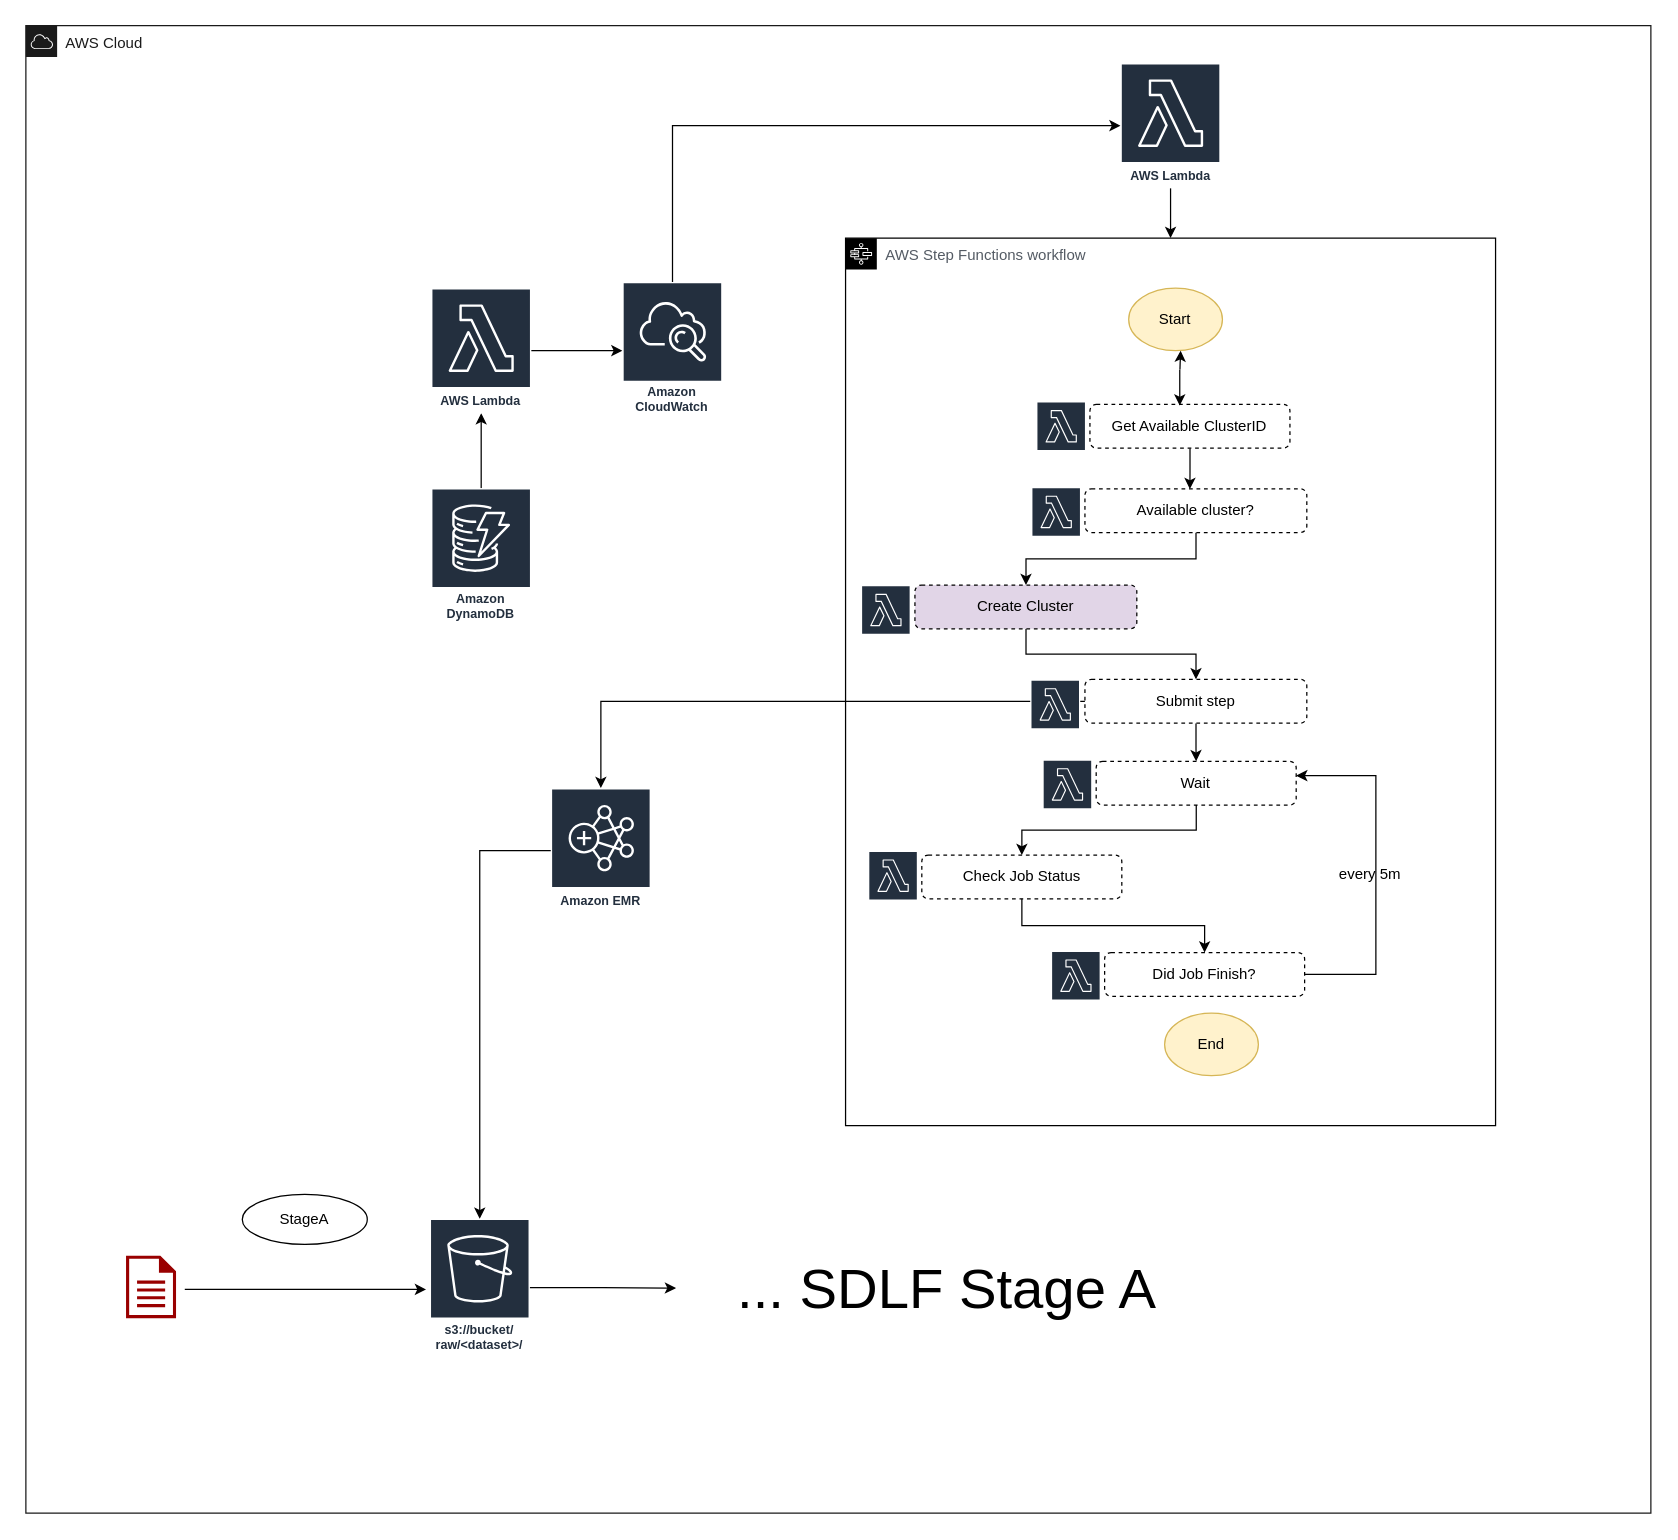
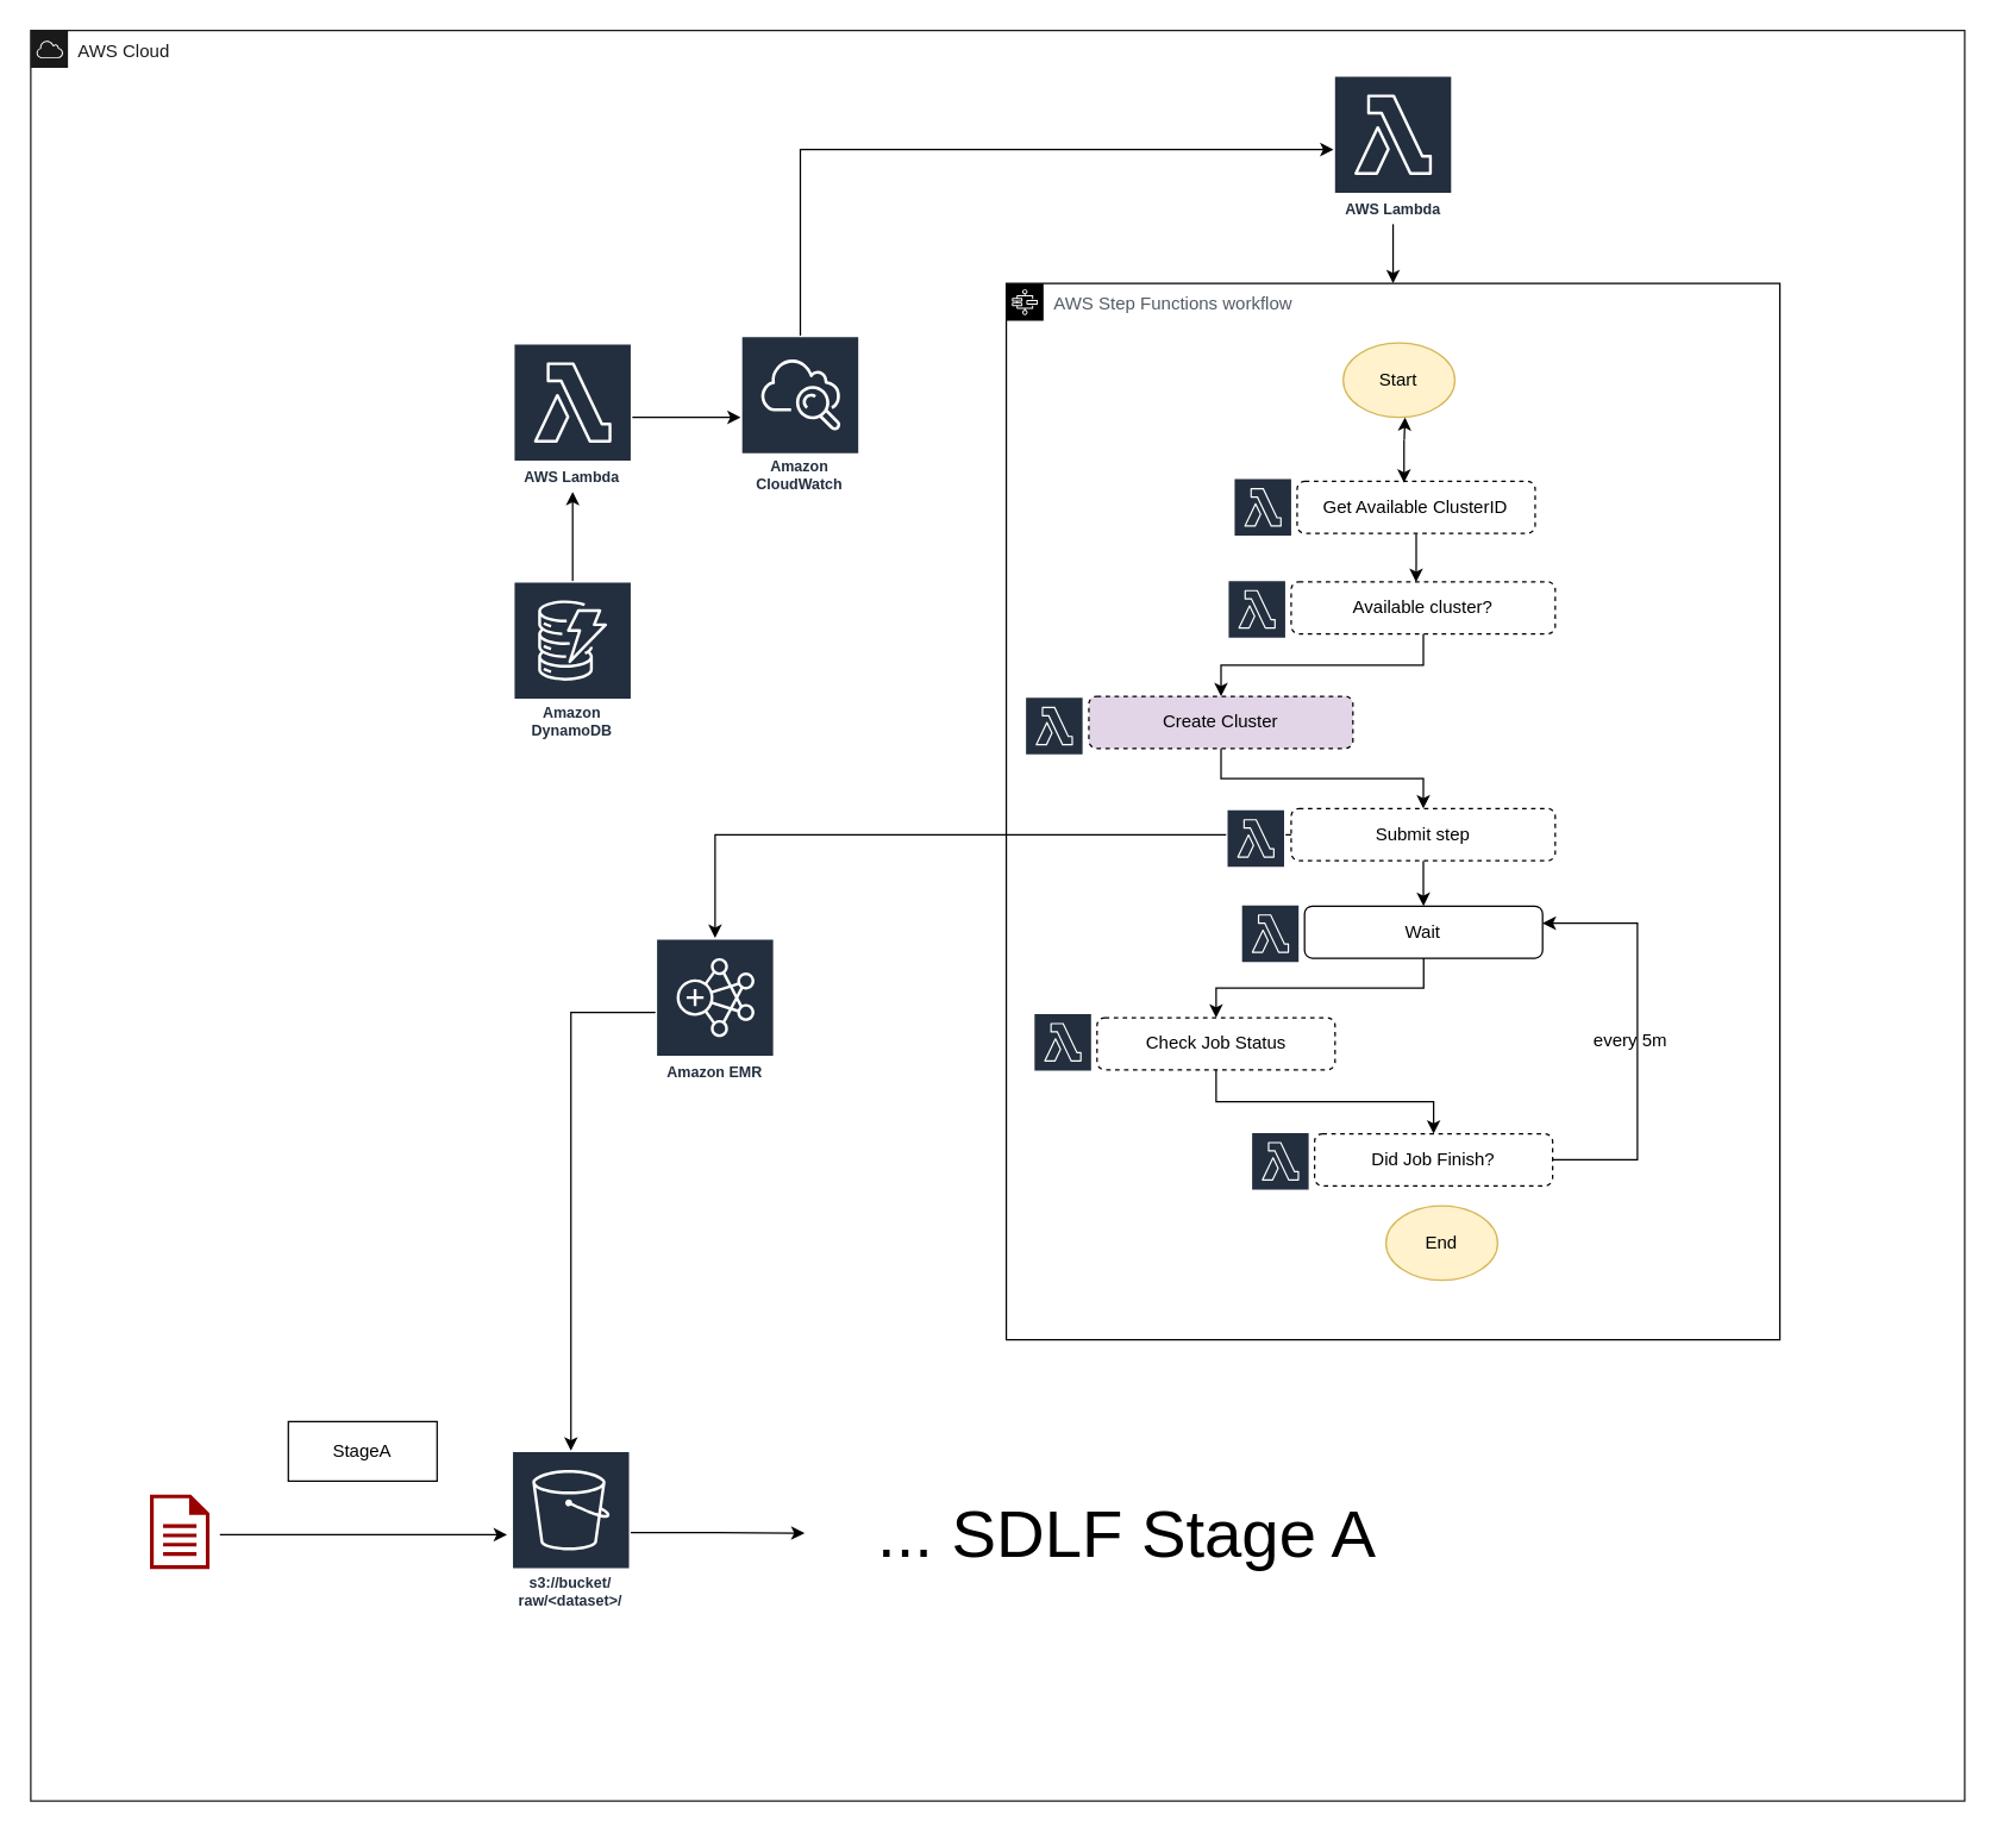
  <mxCell id="0" />
  <mxCell id="1" parent="0" />
  <mxCell id="2" value="&lt;font color=&quot;#1a1a1a&quot;&gt;AWS Cloud&lt;/font&gt;" style="outlineConnect=0;gradientColor=none;html=1;whiteSpace=wrap;fontSize=12;fontStyle=0;shape=mxgraph.aws4.group;grIcon=mxgraph.aws4.group_aws_cloud;strokeColor=#1a1a1a;fillColor=none;verticalAlign=top;align=left;spacingLeft=30;fontColor=#AAB7B8;dashed=0;" parent="1" vertex="1"><mxGeometry x="20" y="20" width="1300" height="1190" as="geometry" /></mxCell>
  <mxCell id="3" style="edgeStyle=orthogonalEdgeStyle;rounded=0;orthogonalLoop=1;jettySize=auto;html=1;" parent="1" source="4" target="49" edge="1"><mxGeometry relative="1" as="geometry"><mxPoint x="490.13" y="1029.5" as="targetPoint" /></mxGeometry></mxCell>
  <mxCell id="4" value="s3://bucket/&lt;br&gt;raw/&amp;lt;dataset&amp;gt;/" style="outlineConnect=0;fontColor=#232F3E;gradientColor=none;strokeColor=#ffffff;fillColor=#232F3E;dashed=0;verticalLabelPosition=middle;verticalAlign=bottom;align=center;html=1;whiteSpace=wrap;fontSize=10;fontStyle=1;spacing=3;shape=mxgraph.aws4.productIcon;prIcon=mxgraph.aws4.s3;" parent="1" vertex="1"><mxGeometry x="343.13" y="974.5" width="80" height="110" as="geometry" /></mxCell>
  <mxCell id="5" value="" style="endArrow=classic;html=1;" parent="1" edge="1"><mxGeometry width="50" height="50" relative="1" as="geometry"><mxPoint x="147.13" y="1031" as="sourcePoint" /><mxPoint x="340.13" y="1031" as="targetPoint" /></mxGeometry></mxCell>
  <mxCell id="6" value="" style="shadow=0;dashed=0;html=1;strokeColor=none;labelPosition=center;verticalLabelPosition=bottom;verticalAlign=top;align=center;shape=mxgraph.mscae.enterprise.document;fillColor=#990000;" parent="1" vertex="1"><mxGeometry x="100.13" y="1004" width="40" height="50" as="geometry" /></mxCell>
- <mxCell id="7" value="StageA" style="ellipse;whiteSpace=wrap;html=1;strokeColor=#000000;fillColor=none;" parent="1" vertex="1"><mxGeometry x="193.13" y="955" width="100" height="40" as="geometry" /></mxCell>
+ <mxCell id="7" value="StageA" style="rounded=0;whiteSpace=wrap;html=1;strokeColor=#000000;fillColor=none;" parent="1" vertex="1"><mxGeometry x="193.13" y="955" width="100" height="40" as="geometry" /></mxCell>
  <mxCell id="8" style="edgeStyle=orthogonalEdgeStyle;rounded=0;orthogonalLoop=1;jettySize=auto;html=1;" parent="1" source="9" target="11" edge="1"><mxGeometry relative="1" as="geometry" /></mxCell>
  <mxCell id="9" value="Amazon DynamoDB" style="outlineConnect=0;fontColor=#232F3E;gradientColor=none;strokeColor=#ffffff;fillColor=#232F3E;dashed=0;verticalLabelPosition=middle;verticalAlign=bottom;align=center;html=1;whiteSpace=wrap;fontSize=10;fontStyle=1;spacing=3;shape=mxgraph.aws4.productIcon;prIcon=mxgraph.aws4.dynamodb;" parent="1" vertex="1"><mxGeometry x="344.25" y="390" width="80" height="110" as="geometry" /></mxCell>
  <mxCell id="10" style="edgeStyle=orthogonalEdgeStyle;rounded=0;orthogonalLoop=1;jettySize=auto;html=1;" parent="1" source="11" target="13" edge="1"><mxGeometry relative="1" as="geometry" /></mxCell>
  <mxCell id="11" value="AWS Lambda" style="outlineConnect=0;fontColor=#232F3E;gradientColor=none;strokeColor=#ffffff;fillColor=#232F3E;dashed=0;verticalLabelPosition=middle;verticalAlign=bottom;align=center;html=1;whiteSpace=wrap;fontSize=10;fontStyle=1;spacing=3;shape=mxgraph.aws4.productIcon;prIcon=mxgraph.aws4.lambda;" parent="1" vertex="1"><mxGeometry x="344.25" y="230" width="80" height="100" as="geometry" /></mxCell>
  <mxCell id="12" style="edgeStyle=orthogonalEdgeStyle;rounded=0;orthogonalLoop=1;jettySize=auto;html=1;" parent="1" source="13" target="15" edge="1"><mxGeometry relative="1" as="geometry"><Array as="points"><mxPoint x="537.25" y="100" /></Array></mxGeometry></mxCell>
  <mxCell id="13" value="Amazon CloudWatch" style="outlineConnect=0;fontColor=#232F3E;gradientColor=none;strokeColor=#ffffff;fillColor=#232F3E;dashed=0;verticalLabelPosition=middle;verticalAlign=bottom;align=center;html=1;whiteSpace=wrap;fontSize=10;fontStyle=1;spacing=3;shape=mxgraph.aws4.productIcon;prIcon=mxgraph.aws4.cloudwatch;" parent="1" vertex="1"><mxGeometry x="497.25" y="225" width="80" height="110" as="geometry" /></mxCell>
  <mxCell id="14" style="edgeStyle=orthogonalEdgeStyle;rounded=0;orthogonalLoop=1;jettySize=auto;html=1;" edge="1" parent="1" source="15" target="16"><mxGeometry relative="1" as="geometry" /></mxCell>
  <mxCell id="15" value="AWS Lambda" style="outlineConnect=0;fontColor=#232F3E;gradientColor=none;strokeColor=#ffffff;fillColor=#232F3E;dashed=0;verticalLabelPosition=middle;verticalAlign=bottom;align=center;html=1;whiteSpace=wrap;fontSize=10;fontStyle=1;spacing=3;shape=mxgraph.aws4.productIcon;prIcon=mxgraph.aws4.lambda;" parent="1" vertex="1"><mxGeometry x="895.75" y="50" width="80" height="100" as="geometry" /></mxCell>
  <mxCell id="16" value="AWS Step Functions workflow" style="outlineConnect=0;gradientColor=none;html=1;whiteSpace=wrap;fontSize=12;fontStyle=0;shape=mxgraph.aws4.group;grIcon=mxgraph.aws4.group_aws_step_functions_workflow;strokeColor=#000000;fillColor=none;verticalAlign=top;align=left;spacingLeft=30;fontColor=#545B64;dashed=0;" parent="1" vertex="1"><mxGeometry x="675.75" y="190" width="520" height="710" as="geometry" /></mxCell>
  <mxCell id="17" value="Start" style="ellipse;whiteSpace=wrap;html=1;fillColor=#fff2cc;strokeColor=#d6b656;" parent="1" vertex="1"><mxGeometry x="902.25" y="230" width="75" height="50" as="geometry" /></mxCell>
  <mxCell id="18" style="edgeStyle=orthogonalEdgeStyle;rounded=0;orthogonalLoop=1;jettySize=auto;html=1;" parent="1" source="19" target="27" edge="1"><mxGeometry relative="1" as="geometry" /></mxCell>
  <mxCell id="19" value="Available cluster?" style="rounded=1;whiteSpace=wrap;html=1;dashed=1;" parent="1" vertex="1"><mxGeometry x="867.25" y="390.5" width="177.5" height="35" as="geometry" /></mxCell>
  <mxCell id="20" style="edgeStyle=orthogonalEdgeStyle;rounded=0;orthogonalLoop=1;jettySize=auto;html=1;entryX=0.473;entryY=0.008;entryDx=0;entryDy=0;entryPerimeter=0;" parent="1" source="21" target="19" edge="1"><mxGeometry relative="1" as="geometry" /></mxCell>
  <mxCell id="21" value="Get Available ClusterID" style="rounded=1;whiteSpace=wrap;html=1;dashed=1;" parent="1" vertex="1"><mxGeometry x="871.25" y="323" width="160" height="35" as="geometry" /></mxCell>
  <mxCell id="22" value="" style="outlineConnect=0;fontColor=#232F3E;gradientColor=none;strokeColor=#ffffff;fillColor=#232F3E;dashed=0;verticalLabelPosition=middle;verticalAlign=bottom;align=center;html=1;whiteSpace=wrap;fontSize=10;fontStyle=1;spacing=3;shape=mxgraph.aws4.productIcon;prIcon=mxgraph.aws4.lambda;" parent="1" vertex="1"><mxGeometry x="828.25" y="320.5" width="40" height="50" as="geometry" /></mxCell>
  <mxCell id="23" value="" style="outlineConnect=0;fontColor=#232F3E;gradientColor=none;strokeColor=#ffffff;fillColor=#232F3E;dashed=0;verticalLabelPosition=middle;verticalAlign=bottom;align=center;html=1;whiteSpace=wrap;fontSize=10;fontStyle=1;spacing=3;shape=mxgraph.aws4.productIcon;prIcon=mxgraph.aws4.lambda;" parent="1" vertex="1"><mxGeometry x="824.25" y="389" width="40" height="50" as="geometry" /></mxCell>
  <mxCell id="24" value="" style="endArrow=classic;html=1;exitX=0.52;exitY=0.25;exitDx=0;exitDy=0;exitPerimeter=0;entryX=0.52;entryY=0.325;entryDx=0;entryDy=0;entryPerimeter=0;" parent="1" edge="1"><mxGeometry width="50" height="50" relative="1" as="geometry"><mxPoint x="943.11" y="295" as="sourcePoint" /><mxPoint x="943.11" y="324" as="targetPoint" /></mxGeometry></mxCell>
  <mxCell id="25" style="edgeStyle=orthogonalEdgeStyle;rounded=0;orthogonalLoop=1;jettySize=auto;html=1;exitX=0.5;exitY=1;exitDx=0;exitDy=0;entryX=0.507;entryY=0.7;entryDx=0;entryDy=0;entryPerimeter=0;" parent="1" edge="1"><mxGeometry relative="1" as="geometry"><mxPoint x="943.25" y="295" as="sourcePoint" /><mxPoint x="943.775" y="280" as="targetPoint" /></mxGeometry></mxCell>
  <mxCell id="26" style="edgeStyle=orthogonalEdgeStyle;rounded=0;orthogonalLoop=1;jettySize=auto;html=1;" parent="1" source="27" target="31" edge="1"><mxGeometry relative="1" as="geometry" /></mxCell>
  <mxCell id="27" value="Create Cluster" style="rounded=1;whiteSpace=wrap;html=1;dashed=1;fillColor=#e1d5e7;" parent="1" vertex="1"><mxGeometry x="731.25" y="467.5" width="177.5" height="35" as="geometry" /></mxCell>
  <mxCell id="28" value="" style="outlineConnect=0;fontColor=#232F3E;gradientColor=none;strokeColor=#ffffff;fillColor=#232F3E;dashed=0;verticalLabelPosition=middle;verticalAlign=bottom;align=center;html=1;whiteSpace=wrap;fontSize=10;fontStyle=1;spacing=3;shape=mxgraph.aws4.productIcon;prIcon=mxgraph.aws4.lambda;" parent="1" vertex="1"><mxGeometry x="688" y="467.5" width="40" height="50" as="geometry" /></mxCell>
  <mxCell id="29" style="edgeStyle=orthogonalEdgeStyle;rounded=0;orthogonalLoop=1;jettySize=auto;html=1;entryX=0.5;entryY=0;entryDx=0;entryDy=0;" parent="1" source="31" target="40" edge="1"><mxGeometry relative="1" as="geometry" /></mxCell>
  <mxCell id="30" style="edgeStyle=orthogonalEdgeStyle;rounded=0;orthogonalLoop=1;jettySize=auto;html=1;" parent="1" source="31" target="48" edge="1"><mxGeometry relative="1" as="geometry" /></mxCell>
  <mxCell id="31" value="Submit step" style="rounded=1;whiteSpace=wrap;html=1;dashed=1;" parent="1" vertex="1"><mxGeometry x="867.25" y="543" width="177.5" height="35" as="geometry" /></mxCell>
  <mxCell id="32" value="" style="outlineConnect=0;fontColor=#232F3E;gradientColor=none;strokeColor=#ffffff;fillColor=#232F3E;dashed=0;verticalLabelPosition=middle;verticalAlign=bottom;align=center;html=1;whiteSpace=wrap;fontSize=10;fontStyle=1;spacing=3;shape=mxgraph.aws4.productIcon;prIcon=mxgraph.aws4.lambda;" parent="1" vertex="1"><mxGeometry x="823.5" y="543" width="40" height="50" as="geometry" /></mxCell>
  <mxCell id="33" value="" style="group" parent="1" vertex="1" connectable="0"><mxGeometry x="693.75" y="680" width="203" height="50" as="geometry" /></mxCell>
  <mxCell id="34" value="Check Job Status" style="rounded=1;whiteSpace=wrap;html=1;dashed=1;" parent="33" vertex="1"><mxGeometry x="43" y="3.5" width="160" height="35" as="geometry" /></mxCell>
  <mxCell id="35" value="" style="outlineConnect=0;fontColor=#232F3E;gradientColor=none;strokeColor=#ffffff;fillColor=#232F3E;dashed=0;verticalLabelPosition=middle;verticalAlign=bottom;align=center;html=1;whiteSpace=wrap;fontSize=10;fontStyle=1;spacing=3;shape=mxgraph.aws4.productIcon;prIcon=mxgraph.aws4.lambda;" parent="33" vertex="1"><mxGeometry width="40" height="50" as="geometry" /></mxCell>
  <mxCell id="36" value="" style="group" parent="1" vertex="1" connectable="0"><mxGeometry x="840" y="760" width="203" height="50" as="geometry" /></mxCell>
  <mxCell id="37" value="Did Job Finish?" style="rounded=1;whiteSpace=wrap;html=1;dashed=1;" parent="36" vertex="1"><mxGeometry x="43" y="1.5" width="160" height="35" as="geometry" /></mxCell>
  <mxCell id="38" value="" style="outlineConnect=0;fontColor=#232F3E;gradientColor=none;strokeColor=#ffffff;fillColor=#232F3E;dashed=0;verticalLabelPosition=middle;verticalAlign=bottom;align=center;html=1;whiteSpace=wrap;fontSize=10;fontStyle=1;spacing=3;shape=mxgraph.aws4.productIcon;prIcon=mxgraph.aws4.lambda;" parent="36" vertex="1"><mxGeometry width="40" height="50" as="geometry" /></mxCell>
  <mxCell id="39" value="" style="group" parent="1" vertex="1" connectable="0"><mxGeometry x="833.25" y="607" width="203" height="50" as="geometry" /></mxCell>
- <mxCell id="40" value="Wait" style="rounded=1;whiteSpace=wrap;html=1;dashed=1;" parent="39" vertex="1"><mxGeometry x="43" y="1.5" width="160" height="35" as="geometry" /></mxCell>
+ <mxCell id="40" value="Wait" style="rounded=1;whiteSpace=wrap;html=1;dashed=0;" parent="39" vertex="1"><mxGeometry x="43" y="1.5" width="160" height="35" as="geometry" /></mxCell>
  <mxCell id="41" value="" style="outlineConnect=0;fontColor=#232F3E;gradientColor=none;strokeColor=#ffffff;fillColor=#232F3E;dashed=0;verticalLabelPosition=middle;verticalAlign=bottom;align=center;html=1;whiteSpace=wrap;fontSize=10;fontStyle=1;spacing=3;shape=mxgraph.aws4.productIcon;prIcon=mxgraph.aws4.lambda;" parent="39" vertex="1"><mxGeometry width="40" height="50" as="geometry" /></mxCell>
  <mxCell id="42" value="every 5m" style="text;html=1;resizable=0;points=[];align=center;verticalAlign=middle;labelBackgroundColor=#ffffff;" parent="1" vertex="1" connectable="0"><mxGeometry x="1090" y="660.003" as="geometry"><mxPoint x="4" y="38" as="offset" /></mxGeometry></mxCell>
  <mxCell id="43" style="edgeStyle=orthogonalEdgeStyle;rounded=0;orthogonalLoop=1;jettySize=auto;html=1;" parent="1" source="40" target="34" edge="1"><mxGeometry relative="1" as="geometry" /></mxCell>
  <mxCell id="44" value="End" style="ellipse;whiteSpace=wrap;html=1;fillColor=#fff2cc;strokeColor=#d6b656;" parent="1" vertex="1"><mxGeometry x="931" y="810" width="75" height="50" as="geometry" /></mxCell>
  <mxCell id="45" style="edgeStyle=orthogonalEdgeStyle;rounded=0;orthogonalLoop=1;jettySize=auto;html=1;" parent="1" source="34" target="37" edge="1"><mxGeometry relative="1" as="geometry" /></mxCell>
  <mxCell id="46" style="edgeStyle=orthogonalEdgeStyle;rounded=0;orthogonalLoop=1;jettySize=auto;html=1;" parent="1" source="37" target="40" edge="1"><mxGeometry relative="1" as="geometry"><Array as="points"><mxPoint x="1100" y="779" /><mxPoint x="1100" y="620" /></Array></mxGeometry></mxCell>
  <mxCell id="47" style="edgeStyle=orthogonalEdgeStyle;rounded=0;orthogonalLoop=1;jettySize=auto;html=1;" parent="1" source="48" target="4" edge="1"><mxGeometry relative="1" as="geometry" /></mxCell>
  <mxCell id="48" value="Amazon EMR" style="outlineConnect=0;fontColor=#232F3E;gradientColor=none;strokeColor=#ffffff;fillColor=#232F3E;dashed=0;verticalLabelPosition=middle;verticalAlign=bottom;align=center;html=1;whiteSpace=wrap;fontSize=10;fontStyle=1;spacing=3;shape=mxgraph.aws4.productIcon;prIcon=mxgraph.aws4.emr;" parent="1" vertex="1"><mxGeometry x="440" y="630" width="80" height="100" as="geometry" /></mxCell>
  <mxCell id="49" value="&lt;font style=&quot;font-size: 45px&quot;&gt;... SDLF Stage A&lt;/font&gt;" style="text;html=1;strokeColor=none;fillColor=none;align=center;verticalAlign=middle;whiteSpace=wrap;rounded=0;" vertex="1" parent="1"><mxGeometry x="540.13" y="950" width="434.25" height="160" as="geometry" /></mxCell>
